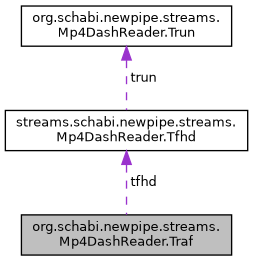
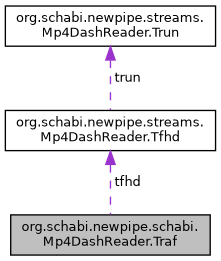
  digraph {
    rankdir=TB
    node [color=black fillcolor=white fontname=Helvetica fontsize=10 shape=record style=filled]
    edge [color=darkorchid3 dir=back fontname=Helvetica fontsize=10 labelfontname=Helvetica labelfontsize=10 style=dashed]
-   n1 [fillcolor=grey75 fontcolor=black height=0.2 label="org.schabi.newpipe.streams.\lMp4DashReader.Traf" width=0.4]
-   n2 [height=0.2 label="streams.schabi.newpipe.streams.\lMp4DashReader.Tfhd" width=0.4]
+   n1 [fillcolor=grey75 fontcolor=black height=0.2 label="org.schabi.newpipe.schabi.\lMp4DashReader.Traf" width=0.4]
+   n2 [height=0.2 label="org.schabi.newpipe.streams.\lMp4DashReader.Tfhd" width=0.4]
    n3 [height=0.2 label="org.schabi.newpipe.streams.\lMp4DashReader.Trun" width=0.4]
    n2 -> n1 [label=" tfhd"]
    n3 -> n2 [label=" trun"]
  }
